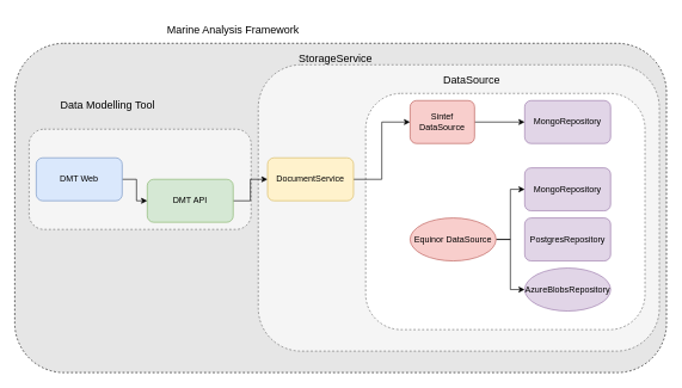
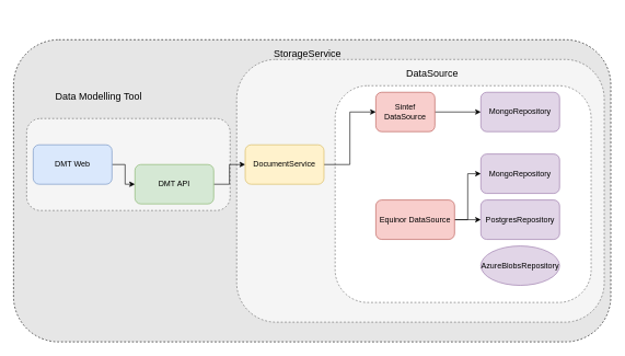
  <mxCell id="0" />
  <mxCell id="1" parent="0" />
  <mxCell id="2" value="" style="rounded=1;whiteSpace=wrap;html=1;dashed=1;fontSize=15;fillColor=#E6E6E6;" parent="1" vertex="1"><mxGeometry y="60" width="910" height="460" as="geometry" x="20" /></mxCell>
  <mxCell id="3" value="" style="rounded=1;whiteSpace=wrap;html=1;align=center;dashed=1;fillColor=#f5f5f5;strokeColor=#666666;fontColor=#333333;" parent="1" vertex="1"><mxGeometry x="360" y="90" width="560" height="400" as="geometry" /></mxCell>
  <mxCell id="4" value="" style="rounded=1;whiteSpace=wrap;html=1;align=center;dashed=1;fillColor=#FFFFFF;strokeColor=#666666;fontColor=#333333;" vertex="1" parent="1"><mxGeometry x="510" y="130" width="390" height="330" as="geometry" /></mxCell>
  <mxCell id="5" value="" style="rounded=1;whiteSpace=wrap;html=1;dashed=1;fontSize=15;fillColor=#f5f5f5;strokeColor=#666666;fontColor=#333333;" parent="1" vertex="1"><mxGeometry x="40" y="180" width="310" height="140" as="geometry" /></mxCell>
  <mxCell id="6" style="edgeStyle=orthogonalEdgeStyle;rounded=0;orthogonalLoop=1;jettySize=auto;html=1;exitX=1;exitY=0.5;exitDx=0;exitDy=0;entryX=0;entryY=0.5;entryDx=0;entryDy=0;" parent="1" source="7" target="9" edge="1"><mxGeometry relative="1" as="geometry" /></mxCell>
  <mxCell id="7" value="DMT Web" style="rounded=1;whiteSpace=wrap;html=1;fillColor=#dae8fc;strokeColor=#6c8ebf;" parent="1" vertex="1"><mxGeometry x="50" y="220" width="120" height="60" as="geometry" /></mxCell>
  <mxCell id="8" style="edgeStyle=orthogonalEdgeStyle;rounded=0;orthogonalLoop=1;jettySize=auto;html=1;exitX=1;exitY=0.5;exitDx=0;exitDy=0;entryX=0;entryY=0.5;entryDx=0;entryDy=0;" parent="1" source="9" target="11" edge="1"><mxGeometry relative="1" as="geometry" /></mxCell>
  <mxCell id="9" value="DMT API" style="rounded=1;whiteSpace=wrap;html=1;fillColor=#d5e8d4;strokeColor=#82b366;" parent="1" vertex="1"><mxGeometry x="205" y="250" width="120" height="60" as="geometry" /></mxCell>
  <mxCell id="10" style="edgeStyle=orthogonalEdgeStyle;rounded=0;orthogonalLoop=1;jettySize=auto;html=1;exitX=1;exitY=0.5;exitDx=0;exitDy=0;entryX=0;entryY=0.5;entryDx=0;entryDy=0;" parent="1" source="11" target="14" edge="1"><mxGeometry relative="1" as="geometry"><mxPoint x="515" y="250" as="sourcePoint" /></mxGeometry></mxCell>
  <mxCell id="11" value="DocumentService" style="rounded=1;whiteSpace=wrap;html=1;fillColor=#fff2cc;strokeColor=#d6b656;" parent="1" vertex="1"><mxGeometry x="373" y="220" width="120" height="60" as="geometry" /></mxCell>
  <mxCell id="12" value="MongoRepository" style="rounded=1;whiteSpace=wrap;html=1;fillColor=#e1d5e7;strokeColor=#9673a6;" parent="1" vertex="1"><mxGeometry x="732" y="234" width="120" height="60" as="geometry" /></mxCell>
  <mxCell id="13" style="edgeStyle=orthogonalEdgeStyle;rounded=0;orthogonalLoop=1;jettySize=auto;html=1;exitX=1;exitY=0.5;exitDx=0;exitDy=0;entryX=0;entryY=0.5;entryDx=0;entryDy=0;" parent="1" source="14" target="20" edge="1"><mxGeometry relative="1" as="geometry" /></mxCell>
  <mxCell id="14" value="Sintef DataSource" style="rounded=1;whiteSpace=wrap;html=1;fillColor=#f8cecc;strokeColor=#b85450;" parent="1" vertex="1"><mxGeometry x="572" y="140" width="90" height="60" as="geometry" /></mxCell>
  <mxCell id="15" style="edgeStyle=orthogonalEdgeStyle;rounded=0;orthogonalLoop=1;jettySize=auto;html=1;exitX=1;exitY=0.5;exitDx=0;exitDy=0;entryX=0;entryY=0.5;entryDx=0;entryDy=0;" parent="1" source="17" target="12" edge="1"><mxGeometry relative="1" as="geometry" /></mxCell>
- <mxCell id="16" style="edgeStyle=orthogonalEdgeStyle;rounded=0;orthogonalLoop=1;jettySize=auto;html=1;exitX=1;exitY=0.5;exitDx=0;exitDy=0;entryX=0;entryY=0.5;entryDx=0;entryDy=0;" parent="1" source="17" target="19" edge="1"><mxGeometry relative="1" as="geometry" /></mxCell>
- <mxCell id="17" value="Equinor DataSource" style="ellipse;whiteSpace=wrap;html=1;fillColor=#f8cecc;strokeColor=#b85450;" parent="1" vertex="1"><mxGeometry x="572" y="304" width="120" height="60" as="geometry" /></mxCell>
+ <mxCell id="16" style="edgeStyle=orthogonalEdgeStyle;rounded=0;orthogonalLoop=1;jettySize=auto;html=1;exitX=1;exitY=0.5;exitDx=0;exitDy=0;" parent="1" source="17" target="18" edge="1"><mxGeometry relative="1" as="geometry" /></mxCell>
+ <mxCell id="17" value="Equinor DataSource" style="rounded=1;whiteSpace=wrap;html=1;fillColor=#f8cecc;strokeColor=#b85450;" parent="1" vertex="1"><mxGeometry x="572" y="304" width="120" height="60" as="geometry" /></mxCell>
  <mxCell id="18" value="PostgresRepository" style="rounded=1;whiteSpace=wrap;html=1;fillColor=#e1d5e7;strokeColor=#9673a6;" parent="1" vertex="1"><mxGeometry x="732" y="304" width="120" height="60" as="geometry" /></mxCell>
  <mxCell id="19" value="AzureBlobsRepository" style="ellipse;whiteSpace=wrap;html=1;fillColor=#e1d5e7;strokeColor=#9673a6;" parent="1" vertex="1"><mxGeometry x="732" y="374" width="120" height="60" as="geometry" /></mxCell>
  <mxCell id="20" value="MongoRepository" style="rounded=1;whiteSpace=wrap;html=1;fillColor=#e1d5e7;strokeColor=#9673a6;" parent="1" vertex="1"><mxGeometry x="732" y="140" width="120" height="60" as="geometry" /></mxCell>
  <mxCell id="21" value="StorageService" style="text;html=1;strokeColor=none;fillColor=none;align=center;verticalAlign=middle;whiteSpace=wrap;rounded=0;fontStyle=0;fontSize=15;" parent="1" vertex="1"><mxGeometry x="373" y="60" width="190" height="40" as="geometry" /></mxCell>
  <mxCell id="22" value="Data Modelling Tool" style="text;html=1;strokeColor=none;fillColor=none;align=center;verticalAlign=middle;whiteSpace=wrap;rounded=0;fontStyle=0;fontSize=15;" parent="1" vertex="1"><mxGeometry x="55" y="125" width="190" height="40" as="geometry" /></mxCell>
- <mxCell id="23" value="Marine Analysis Framework" style="text;html=1;strokeColor=none;fillColor=none;align=center;verticalAlign=middle;whiteSpace=wrap;rounded=0;fontStyle=0;fontSize=15;" parent="1" vertex="1"><mxGeometry x="230" y="20" width="190" height="40" as="geometry" /></mxCell>
  <mxCell id="24" value="DataSource" style="text;html=1;strokeColor=none;fillColor=none;align=center;verticalAlign=middle;whiteSpace=wrap;rounded=0;fontStyle=0;fontSize=15;" vertex="1" parent="1"><mxGeometry x="563" y="90" width="190" height="40" as="geometry" /></mxCell>
